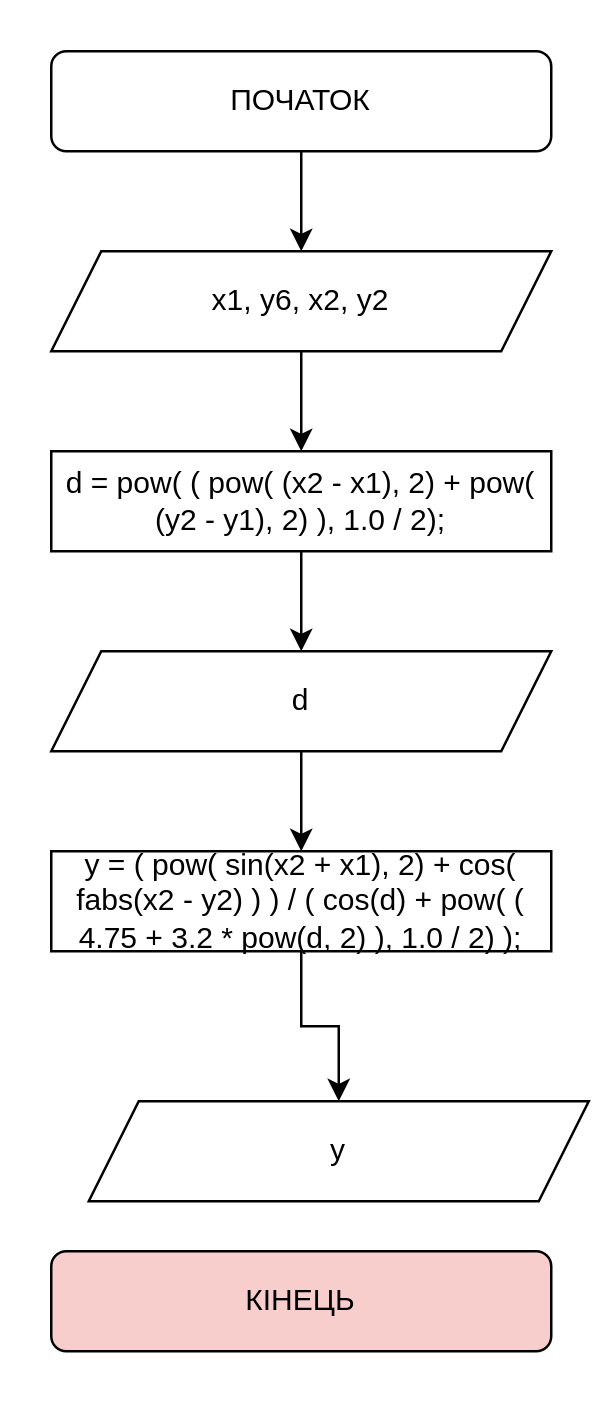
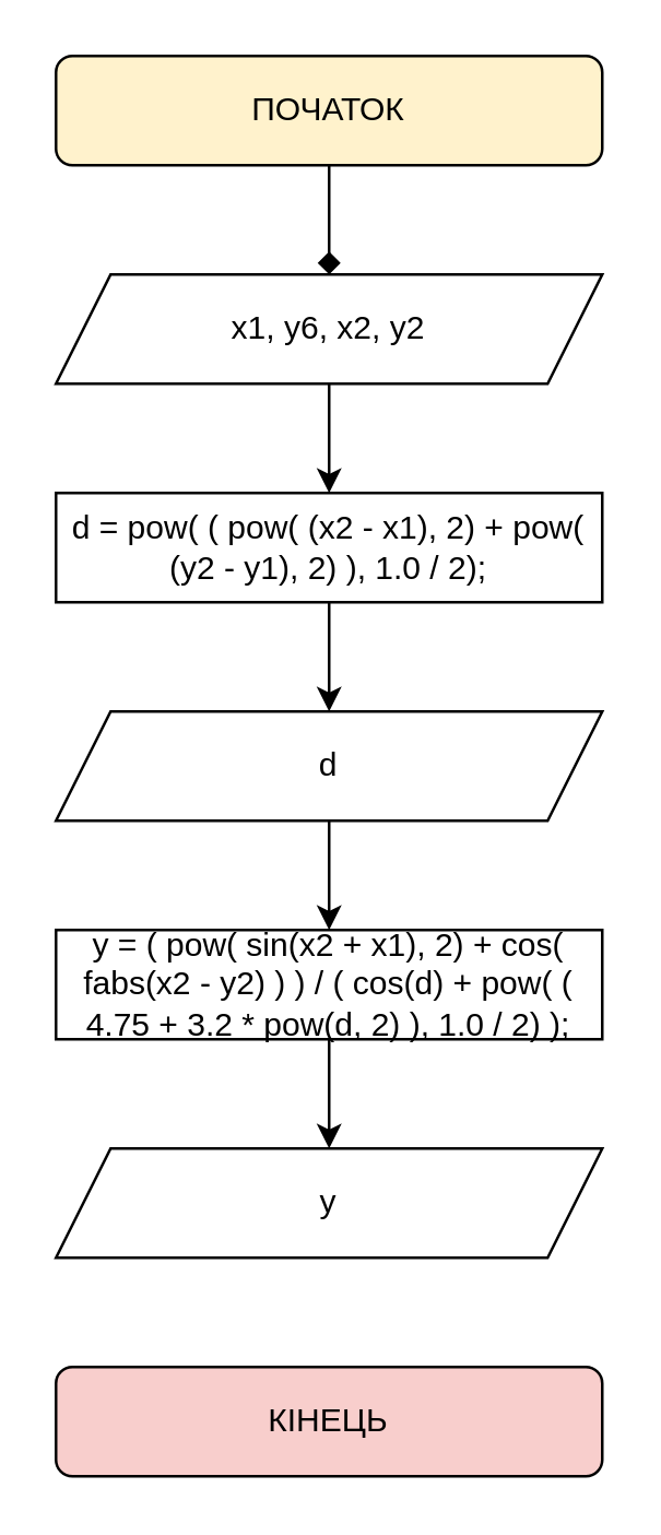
  <mxCell id="0" />
  <mxCell id="1" parent="0" />
- <mxCell id="2" value="" style="edgeStyle=orthogonalEdgeStyle;rounded=0;orthogonalLoop=1;jettySize=auto;html=1;" parent="1" source="3" target="5" edge="1"><mxGeometry relative="1" as="geometry" /></mxCell>
- <mxCell id="3" value="ПОЧАТОК" style="rounded=1;whiteSpace=wrap;html=1;" parent="1" vertex="1"><mxGeometry x="20" y="20" width="200" height="40" as="geometry" /></mxCell>
+ <mxCell id="2" value="" style="edgeStyle=orthogonalEdgeStyle;rounded=0;orthogonalLoop=1;jettySize=auto;html=1;endArrow=diamond;" parent="1" source="3" target="5" edge="1"><mxGeometry relative="1" as="geometry" /></mxCell>
+ <mxCell id="3" value="ПОЧАТОК" style="rounded=1;whiteSpace=wrap;html=1;fillColor=#fff2cc;" parent="1" vertex="1"><mxGeometry x="20" y="20" width="200" height="40" as="geometry" /></mxCell>
  <mxCell id="4" value="" style="edgeStyle=orthogonalEdgeStyle;rounded=0;orthogonalLoop=1;jettySize=auto;html=1;" parent="1" source="5" target="7" edge="1"><mxGeometry relative="1" as="geometry" /></mxCell>
  <mxCell id="5" value="x1, y6, x2, y2" style="shape=parallelogram;perimeter=parallelogramPerimeter;whiteSpace=wrap;html=1;fixedSize=1;" parent="1" vertex="1"><mxGeometry x="20" y="100" width="200" height="40" as="geometry" /></mxCell>
  <mxCell id="6" value="" style="edgeStyle=orthogonalEdgeStyle;rounded=0;orthogonalLoop=1;jettySize=auto;html=1;" parent="1" source="7" edge="1"><mxGeometry relative="1" as="geometry"><mxPoint x="120" y="260" as="targetPoint" /></mxGeometry></mxCell>
  <mxCell id="7" value="d = pow( ( pow( (x2 - x1), 2) + pow( (y2 - y1), 2) ), 1.0 / 2);" style="rounded=0;whiteSpace=wrap;html=1;" parent="1" vertex="1"><mxGeometry x="20" y="180" width="200" height="40" as="geometry" /></mxCell>
  <mxCell id="8" value="КІНЕЦЬ" style="rounded=1;whiteSpace=wrap;html=1;fillColor=#f8cecc;" parent="1" vertex="1"><mxGeometry x="20" y="500" width="200" height="40" as="geometry" /></mxCell>
  <mxCell id="9" value="" style="edgeStyle=orthogonalEdgeStyle;rounded=0;orthogonalLoop=1;jettySize=auto;html=1;" parent="1" source="10" target="12" edge="1"><mxGeometry relative="1" as="geometry" /></mxCell>
  <mxCell id="10" value="d" style="shape=parallelogram;perimeter=parallelogramPerimeter;whiteSpace=wrap;html=1;fixedSize=1;" parent="1" vertex="1"><mxGeometry x="20" y="260" width="200" height="40" as="geometry" /></mxCell>
  <mxCell id="11" value="" style="edgeStyle=orthogonalEdgeStyle;rounded=0;orthogonalLoop=1;jettySize=auto;html=1;" parent="1" source="12" target="13" edge="1"><mxGeometry relative="1" as="geometry" /></mxCell>
  <mxCell id="12" value="y = ( pow( sin(x2 + x1), 2) + cos( fabs(x2 - y2) ) ) / ( cos(d) + pow( ( 4.75 + 3.2 * pow(d, 2) ), 1.0 / 2) );" style="rounded=0;whiteSpace=wrap;html=1;" parent="1" vertex="1"><mxGeometry x="20" y="340" width="200" height="40" as="geometry" /></mxCell>
- <mxCell id="13" value="y" style="shape=parallelogram;perimeter=parallelogramPerimeter;whiteSpace=wrap;html=1;fixedSize=1;" parent="1" vertex="1"><mxGeometry x="35" y="440" width="200" height="40" as="geometry" /></mxCell>
+ <mxCell id="13" value="y" style="shape=parallelogram;perimeter=parallelogramPerimeter;whiteSpace=wrap;html=1;fixedSize=1;" parent="1" vertex="1"><mxGeometry x="20" y="420" width="200" height="40" as="geometry" /></mxCell>
